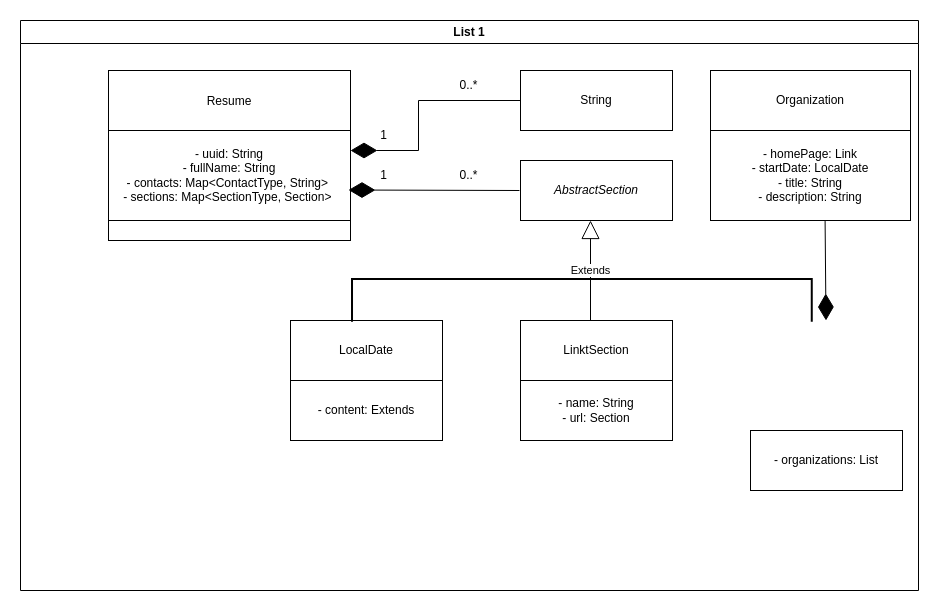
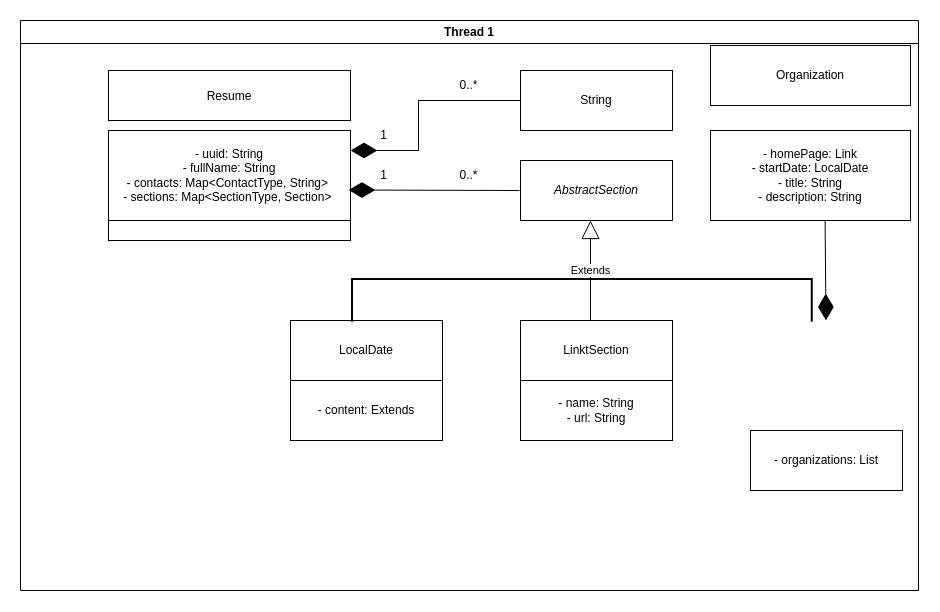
  <mxCell id="0" />
  <mxCell id="1" parent="0" />
- <mxCell id="2" value="List 1" style="swimlane;whiteSpace=wrap" parent="1" vertex="1"><mxGeometry x="20" y="20" width="898" height="570" as="geometry" /></mxCell>
- <mxCell id="3" value="Resume" style="" parent="2" vertex="1"><mxGeometry x="88" y="50" width="242" height="60" as="geometry" /></mxCell>
+ <mxCell id="2" value="Thread 1" style="swimlane;whiteSpace=wrap" parent="1" vertex="1"><mxGeometry x="20" y="20" width="898" height="570" as="geometry" /></mxCell>
+ <mxCell id="3" value="Resume" style="" parent="2" vertex="1"><mxGeometry x="88" y="50" width="242" height="50" as="geometry" /></mxCell>
  <mxCell id="4" value="- uuid: String&lt;br&gt;- fullName: String&lt;br&gt;&lt;span style=&quot;background-color: initial;&quot;&gt;- contacts:&amp;nbsp;&lt;/span&gt;Map&amp;lt;ContactType, String&amp;gt;&amp;nbsp;&lt;span style=&quot;background-color: initial;&quot;&gt;&lt;br&gt;&lt;/span&gt;&lt;span style=&quot;background-color: initial;&quot;&gt;- sections:&amp;nbsp;&lt;/span&gt;Map&amp;lt;SectionType, Section&amp;gt;&amp;nbsp;&lt;span style=&quot;background-color: initial;&quot;&gt;&lt;br&gt;&lt;/span&gt;" style="rounded=0;whiteSpace=wrap;html=1;fontStyle=0;startSize=23;" parent="2" vertex="1"><mxGeometry x="88" y="110" width="242" height="90" as="geometry" /></mxCell>
  <mxCell id="5" value="" style="endArrow=diamondThin;endFill=1;endSize=24;html=1;rounded=0;" edge="1" parent="2"><mxGeometry width="160" relative="1" as="geometry"><mxPoint x="398" y="130" as="sourcePoint" /><mxPoint x="330" y="130" as="targetPoint" /></mxGeometry></mxCell>
  <mxCell id="6" value="" style="endArrow=diamondThin;endFill=1;endSize=24;html=1;rounded=0;exitX=-0.007;exitY=0.5;exitDx=0;exitDy=0;exitPerimeter=0;" edge="1" parent="2" source="9"><mxGeometry width="160" relative="1" as="geometry"><mxPoint x="468" y="169.5" as="sourcePoint" /><mxPoint x="328" y="169.5" as="targetPoint" /></mxGeometry></mxCell>
  <mxCell id="7" value="" style="rounded=0;whiteSpace=wrap;html=1;" vertex="1" parent="2"><mxGeometry x="88" y="200" width="242" height="20" as="geometry" /></mxCell>
  <mxCell id="8" value="String" style="rounded=0;whiteSpace=wrap;html=1;" vertex="1" parent="2"><mxGeometry x="500" y="50" width="152" height="60" as="geometry" /></mxCell>
  <mxCell id="9" value="AbstractSection" style="rounded=0;whiteSpace=wrap;html=1;fontStyle=2" vertex="1" parent="2"><mxGeometry x="500" y="140" width="152" height="60" as="geometry" /></mxCell>
  <mxCell id="10" value="" style="endArrow=none;html=1;rounded=0;entryX=0;entryY=0.5;entryDx=0;entryDy=0;" edge="1" parent="2" target="8"><mxGeometry width="50" height="50" relative="1" as="geometry"><mxPoint x="398" y="80" as="sourcePoint" /><mxPoint x="458" y="80" as="targetPoint" /></mxGeometry></mxCell>
  <mxCell id="11" value="" style="endArrow=none;html=1;rounded=0;" edge="1" parent="2"><mxGeometry width="50" height="50" relative="1" as="geometry"><mxPoint x="398" y="80" as="sourcePoint" /><mxPoint x="398" y="130" as="targetPoint" /></mxGeometry></mxCell>
  <mxCell id="12" value="1" style="text;html=1;align=center;verticalAlign=middle;resizable=0;points=[];autosize=1;strokeColor=none;fillColor=none;" vertex="1" parent="2"><mxGeometry x="348" y="140" width="30" height="30" as="geometry" /></mxCell>
  <mxCell id="13" value="1" style="text;html=1;align=center;verticalAlign=middle;resizable=0;points=[];autosize=1;strokeColor=none;fillColor=none;" vertex="1" parent="2"><mxGeometry x="348" y="100" width="30" height="30" as="geometry" /></mxCell>
  <mxCell id="14" value="0..*" style="text;html=1;align=center;verticalAlign=middle;resizable=0;points=[];autosize=1;strokeColor=none;fillColor=none;" vertex="1" parent="2"><mxGeometry x="428" y="140" width="40" height="30" as="geometry" /></mxCell>
  <mxCell id="15" value="0..*" style="text;html=1;align=center;verticalAlign=middle;resizable=0;points=[];autosize=1;strokeColor=none;fillColor=none;" vertex="1" parent="2"><mxGeometry x="428" y="50" width="40" height="30" as="geometry" /></mxCell>
  <mxCell id="16" value="LocalDate" style="rounded=0;whiteSpace=wrap;html=1;" vertex="1" parent="2"><mxGeometry x="270" y="300" width="152" height="60" as="geometry" /></mxCell>
  <mxCell id="17" value="LinktSection" style="rounded=0;whiteSpace=wrap;html=1;" vertex="1" parent="2"><mxGeometry x="500" y="300" width="152" height="60" as="geometry" /></mxCell>
  <mxCell id="18" value="" style="strokeWidth=2;html=1;shape=mxgraph.flowchart.annotation_1;align=left;pointerEvents=1;rotation=90;" vertex="1" parent="2"><mxGeometry x="540" y="50" width="42.75" height="459.75" as="geometry" /></mxCell>
  <mxCell id="19" value="Extends" style="endArrow=block;endSize=16;endFill=0;html=1;rounded=0;" edge="1" parent="2"><mxGeometry width="160" relative="1" as="geometry"><mxPoint x="570" y="300" as="sourcePoint" /><mxPoint x="570" y="200" as="targetPoint" /></mxGeometry></mxCell>
  <mxCell id="20" value="- content: Extends" style="rounded=0;whiteSpace=wrap;html=1;" vertex="1" parent="2"><mxGeometry x="270" y="360" width="152" height="60" as="geometry" /></mxCell>
  <mxCell id="21" value="- organizations: List" style="rounded=0;whiteSpace=wrap;html=1;" vertex="1" parent="2"><mxGeometry x="730" y="410" width="152" height="60" as="geometry" /></mxCell>
- <mxCell id="22" value="- name: String&lt;br&gt;- url: Section" style="rounded=0;whiteSpace=wrap;html=1;" vertex="1" parent="2"><mxGeometry x="500" y="360" width="152" height="60" as="geometry" /></mxCell>
+ <mxCell id="22" value="- name: String&lt;br&gt;- url: String" style="rounded=0;whiteSpace=wrap;html=1;" vertex="1" parent="2"><mxGeometry x="500" y="360" width="152" height="60" as="geometry" /></mxCell>
  <mxCell id="23" value="" style="endArrow=diamondThin;endFill=1;endSize=24;html=1;rounded=0;exitX=0.573;exitY=1.006;exitDx=0;exitDy=0;exitPerimeter=0;" edge="1" parent="2" source="25"><mxGeometry width="160" relative="1" as="geometry"><mxPoint x="806" y="240" as="sourcePoint" /><mxPoint x="805.5" y="300" as="targetPoint" /></mxGeometry></mxCell>
- <mxCell id="24" value="Organization" style="rounded=0;whiteSpace=wrap;html=1;" vertex="1" parent="2"><mxGeometry x="690" y="50" width="200" height="60" as="geometry" /></mxCell>
+ <mxCell id="24" value="Organization" style="rounded=0;whiteSpace=wrap;html=1;" vertex="1" parent="2"><mxGeometry x="690" y="25" width="200" height="60" as="geometry" /></mxCell>
  <mxCell id="25" value="- homePage: Link&lt;br&gt;- startDate: LocalDate&lt;br&gt;- title: String&lt;br&gt;- description: String" style="rounded=0;whiteSpace=wrap;html=1;" vertex="1" parent="2"><mxGeometry x="690" y="110" width="200" height="90" as="geometry" /></mxCell>
